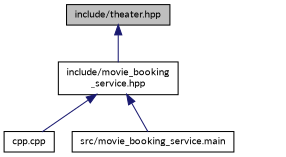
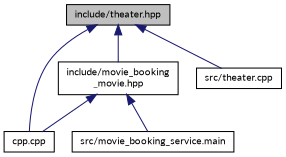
  digraph {
    fontname=Lato
    node [color=black fillcolor=white fontname=Lato fontsize=10 shape=record style=filled]
    edge [color=midnightblue dir=back fontname=Lato fontsize=10 labelfontname=Helvetica labelfontsize=10 style=solid]
    n1 [fillcolor=grey75 fontcolor=black height=0.2 label="include/theater.hpp" width=0.4]
-   n2 [height=0.2 label="include/movie_booking\l_service.hpp" width=0.4]
+   n2 [height=0.2 label="include/movie_booking\l_movie.hpp" width=0.4]
    n3 [height=0.2 label="cpp.cpp" width=0.4]
+   n4 [height=0.2 label="src/theater.cpp" width=0.4]
    n5 [height=0.2 label="src/movie_booking_service.main" width=0.4]
    n1 -> n2
+   n1 -> n3
+   n1 -> n4
    n2 -> n3
    n2 -> n5
  }
